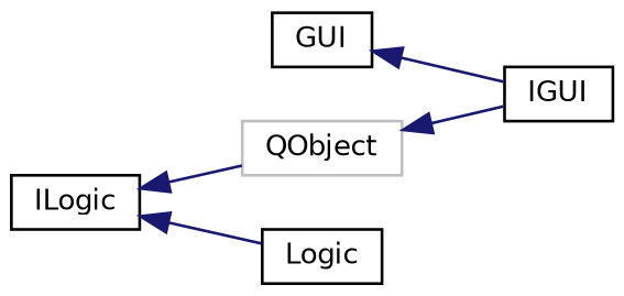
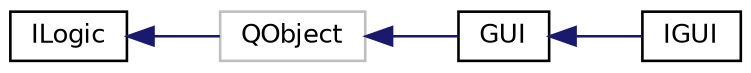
  digraph {
    rankdir=LR
    node [color=black fillcolor=white fontname=Helvetica fontsize=10 shape=record style=filled]
    edge [color=midnightblue dir=back fontname=Helvetica fontsize=10 labelfontname=Helvetica labelfontsize=10 style=solid]
    n1 [color=grey75 height=0.2 label=QObject width=0.4]
    n2 [height=0.2 label=IGUI width=0.4]
    n3 [height=0.2 label=ILogic width=0.4]
-   n4 [height=0.2 label=Logic width=0.4]
    n5 [height=0.2 label=GUI width=0.4]
-   n1 -> n2
+   n1 -> n5
    n3 -> n1
-   n3 -> n4
    n5 -> n2
  }
